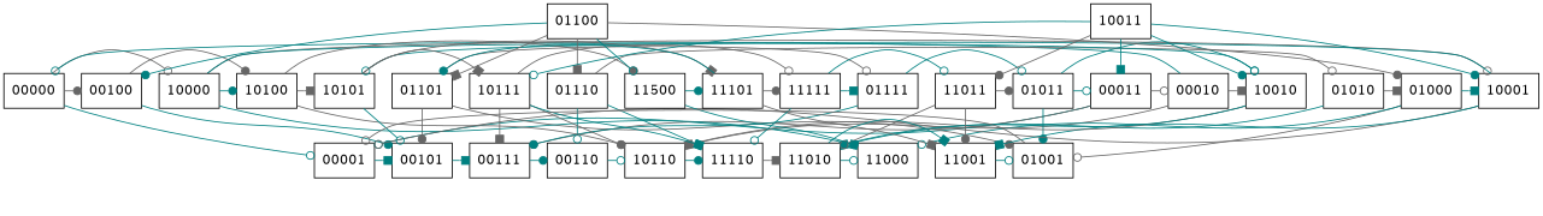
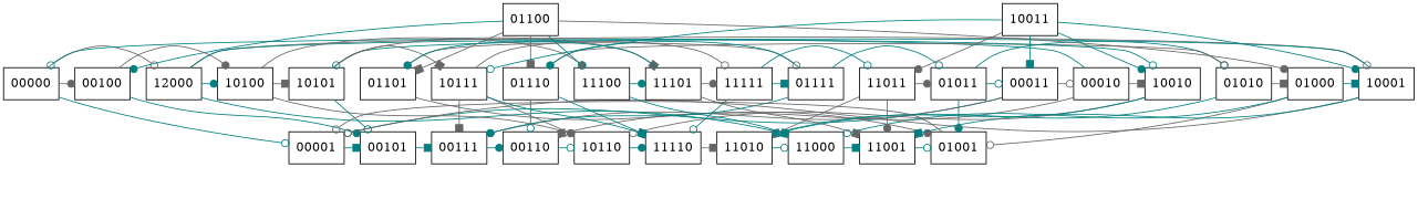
  digraph {
    node [shape=box]
    edge [arrowhead=odot color=teal]
    00000
    00010
    00011
    00100
    01000
    01010
    01011
    01101
    01110
    01111
-   10000
+   10000 [label=12000]
    10001
    10010
    10100
    10101
    10111
    11011
-   11100 [label=11500]
+   11100
    11101
    11111
    01100
    10011
    00001
    00101
    00110
    00111
    01001
    10110
    11000
    11001
    11010
    11110
    subgraph sub_1 {
      rank=same
      00000
      00010
      00011
      00100
      01000
      01010
      01011
      01101
      01110
      01111
      10000
      10001
      10010
      10100
      10101
      10111
      11011
      11100
      11101
      11111
    }
    subgraph sub_2 {
      rank=same
      01100
      10011
    }
    subgraph sub_3 {
      rank=same
      00001
      00101
      00110
      00111
      01001
      10110
      11000
      11001
      11010
      11110
    }
    00000 -> 00100 [arrowhead=dot color=gray40]
    00000 -> 10000 [color=gray40]
    00000 -> 00001
    00010 -> 00000
    00010 -> 10010 [arrowhead=box color=gray40]
-   00010 -> 10110 [arrowhead=box color=gray40]
+   00010 -> 00110 [arrowhead=box color=gray40]
    00011 -> 00010 [color=gray40]
    00011 -> 00001
    00011 -> 00111 [color=gray40]
    00100 -> 10100 [arrowhead=dot color=gray40]
    00100 -> 00101 [arrowhead=dot]
    01000 -> 10001 [arrowhead=box]
    01000 -> 01001 [color=gray40]
    01000 -> 11000
    01010 -> 01000 [arrowhead=box color=gray40]
    01010 -> 11010 [arrowhead=box]
    01011 -> 00011
-   01011 -> 10010
+   01011 -> 01010
    01011 -> 01001 [arrowhead=dot]
    01101 -> 01111 [color=gray40]
-   01101 -> 00101 [arrowhead=dot color=gray40]
    01101 -> 01001 [arrowhead=dot color=gray40]
    01110 -> 01010 [color=gray40]
    01110 -> 00110
    01110 -> 11110 [arrowhead=box]
    01111 -> 01011
+   01111 -> 01110 [arrowhead=dot]
    01111 -> 00111 [arrowhead=dot]
    10000 -> 10001 [color=gray40]
    10000 -> 10010
    10000 -> 10100 [arrowhead=dot]
    10000 -> 11000 [arrowhead=box]
    10001 -> 10101
    10001 -> 00001 [color=gray40]
    10001 -> 11001 [arrowhead=box]
    10010 -> 10110 [color=gray40]
    10010 -> 11010 [arrowhead=dot]
    10100 -> 10101 [arrowhead=box color=gray40]
    10100 -> 11100 [arrowhead=dot color=gray40]
    10100 -> 10110 [arrowhead=dot color=gray40]
    10101 -> 10111 [arrowhead=box color=gray40]
    10101 -> 11101 [arrowhead=box color=gray40]
    10101 -> 00101
    10111 -> 11111 [color=gray40]
    10111 -> 00111 [arrowhead=box color=gray40]
    10111 -> 10110 [color=gray40]
    10111 -> 11110 [arrowhead=box]
    11011 -> 01011 [arrowhead=dot color=gray40]
    11011 -> 11001 [arrowhead=dot color=gray40]
    11011 -> 11010 [color=gray40]
    11100 -> 11101 [arrowhead=dot]
    11100 -> 11000
    11101 -> 01101 [arrowhead=dot]
    11101 -> 11111 [arrowhead=dot color=gray40]
    11101 -> 11001 [arrowhead=box color=gray40]
    11111 -> 01111 [arrowhead=box]
    11111 -> 11011
    11111 -> 11110
    01100 -> 00100 [arrowhead=dot]
    01100 -> 01000 [arrowhead=dot color=gray40]
    01100 -> 01101 [arrowhead=box color=gray40]
    01100 -> 01110 [arrowhead=box color=gray40]
    01100 -> 11100
    10011 -> 00011 [arrowhead=box]
    10011 -> 10001 [arrowhead=dot]
    10011 -> 10010 [arrowhead=dot]
    10011 -> 10111
    10011 -> 11011 [arrowhead=dot color=gray40]
    00001 -> 00101 [arrowhead=box]
    00101 -> 00111 [arrowhead=box]
    00110 -> 10110
    00111 -> 00110 [arrowhead=dot]
    01001 -> 00001 [color=gray40]
    10110 -> 11110 [arrowhead=dot]
-   11010 -> 11001 [arrowhead=box]
+   11000 -> 11001 [arrowhead=box]
    11001 -> 01001
    11010 -> 11000
    11110 -> 11010 [arrowhead=box color=gray40]
  }
